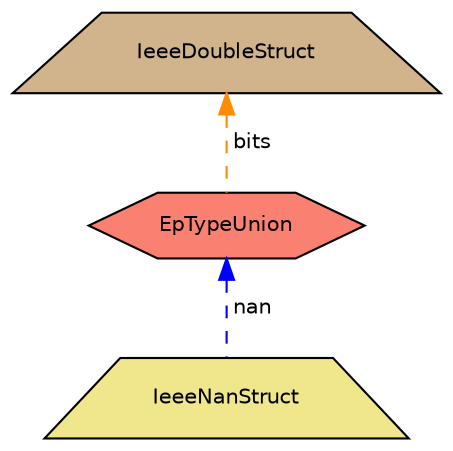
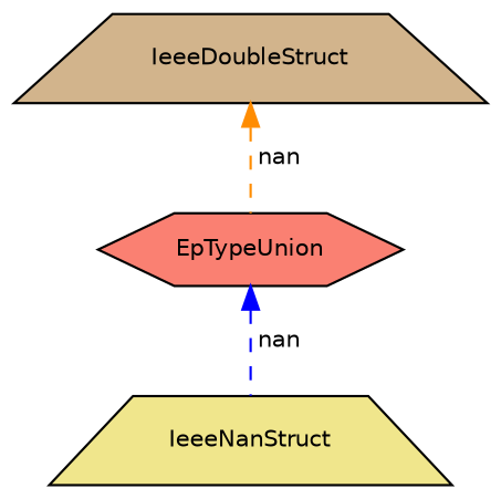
  digraph {
    node [color=black fontname=Helvetica fontsize=10 shape=trapezium style=filled]
    edge [dir=back fontname=Helvetica fontsize=10 labelfontname=Helvetica labelfontsize=10 style=dashed]
    n1 [fillcolor=salmon fontcolor=black height=0.2 label=EpTypeUnion shape=hexagon width=0.4]
    n2 [fillcolor=khaki height=0.2 label=IeeeNanStruct width=0.4]
    n3 [fillcolor=tan height=0.2 label=IeeeDoubleStruct width=0.4]
    n1 -> n2 [color=blue label=" nan"]
-   n3 -> n1 [color=darkorange label=" bits"]
+   n3 -> n1 [color=darkorange label=" nan"]
  }
